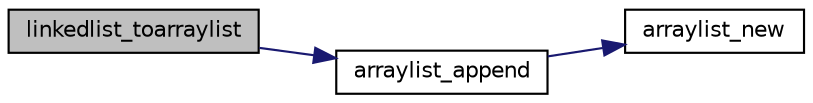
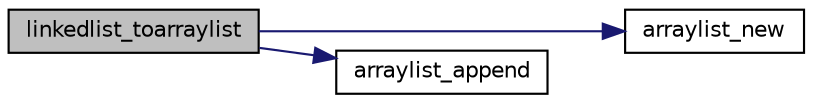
  digraph {
    rankdir=LR
    node [color=black fillcolor=white fontname=Helvetica fontsize=10 shape=record style=filled]
    edge [color=midnightblue fontname=Helvetica fontsize=10 labelfontname=Helvetica labelfontsize=10 style=solid]
    n1 [fillcolor=grey75 fontcolor=black height=0.2 label=linkedlist_toarraylist width=0.4]
    n2 [height=0.2 label=arraylist_new width=0.4]
    n3 [height=0.2 label=arraylist_append width=0.4]
-   n3 -> n2
+   n1 -> n2
    n1 -> n3
  }
